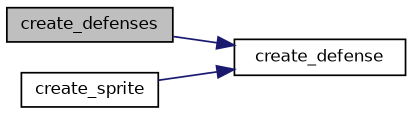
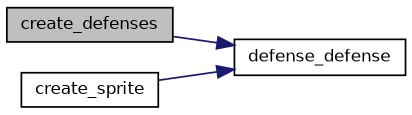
  digraph {
    rankdir=LR
    node [color=black fillcolor=white fontname=Helvetica fontsize=10 shape=record style=filled]
    edge [color=midnightblue fontname=Helvetica fontsize=10 labelfontname=Helvetica labelfontsize=10 style=solid]
    n1 [fillcolor=grey75 fontcolor=black height=0.2 label=create_defenses width=0.4]
-   n2 [height=0.2 label=create_defense width=0.4]
+   n2 [height=0.2 label=defense_defense width=0.4]
    n3 [height=0.2 label=create_sprite width=0.4]
    n1 -> n2
    n3 -> n2
  }
